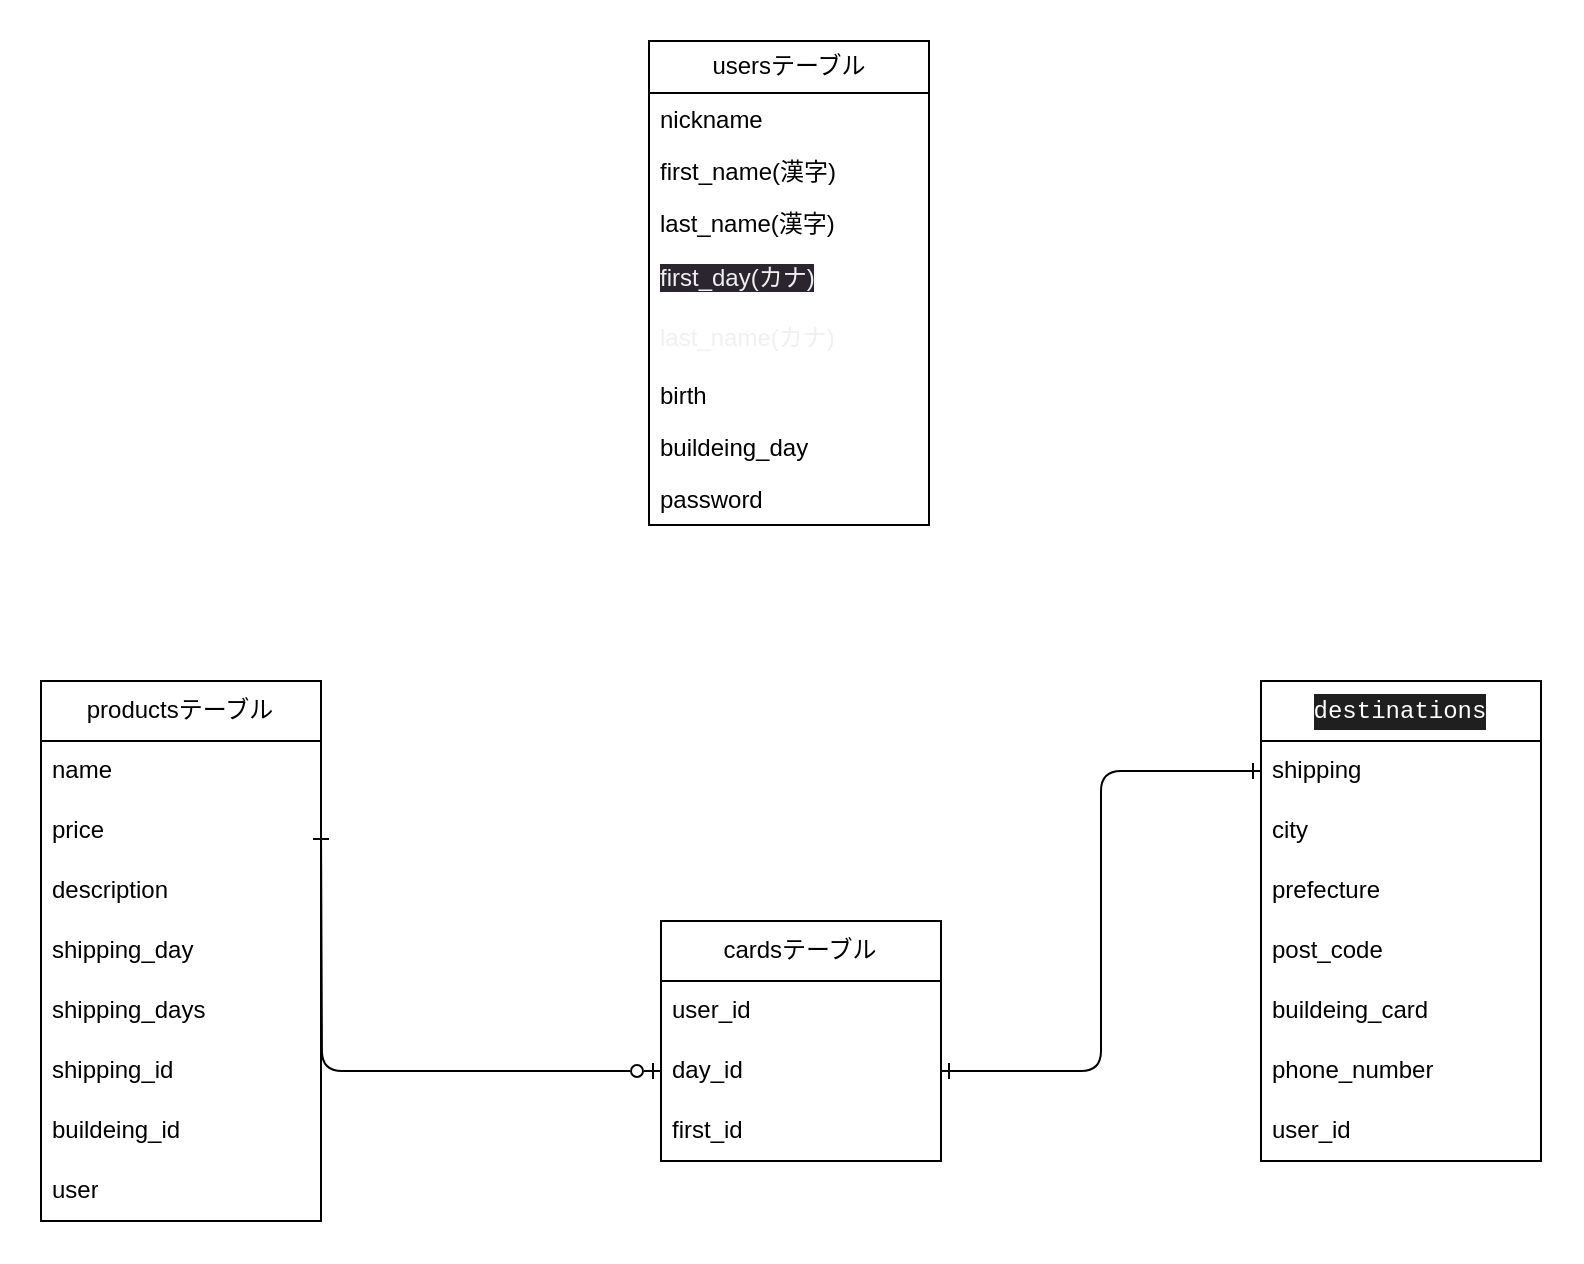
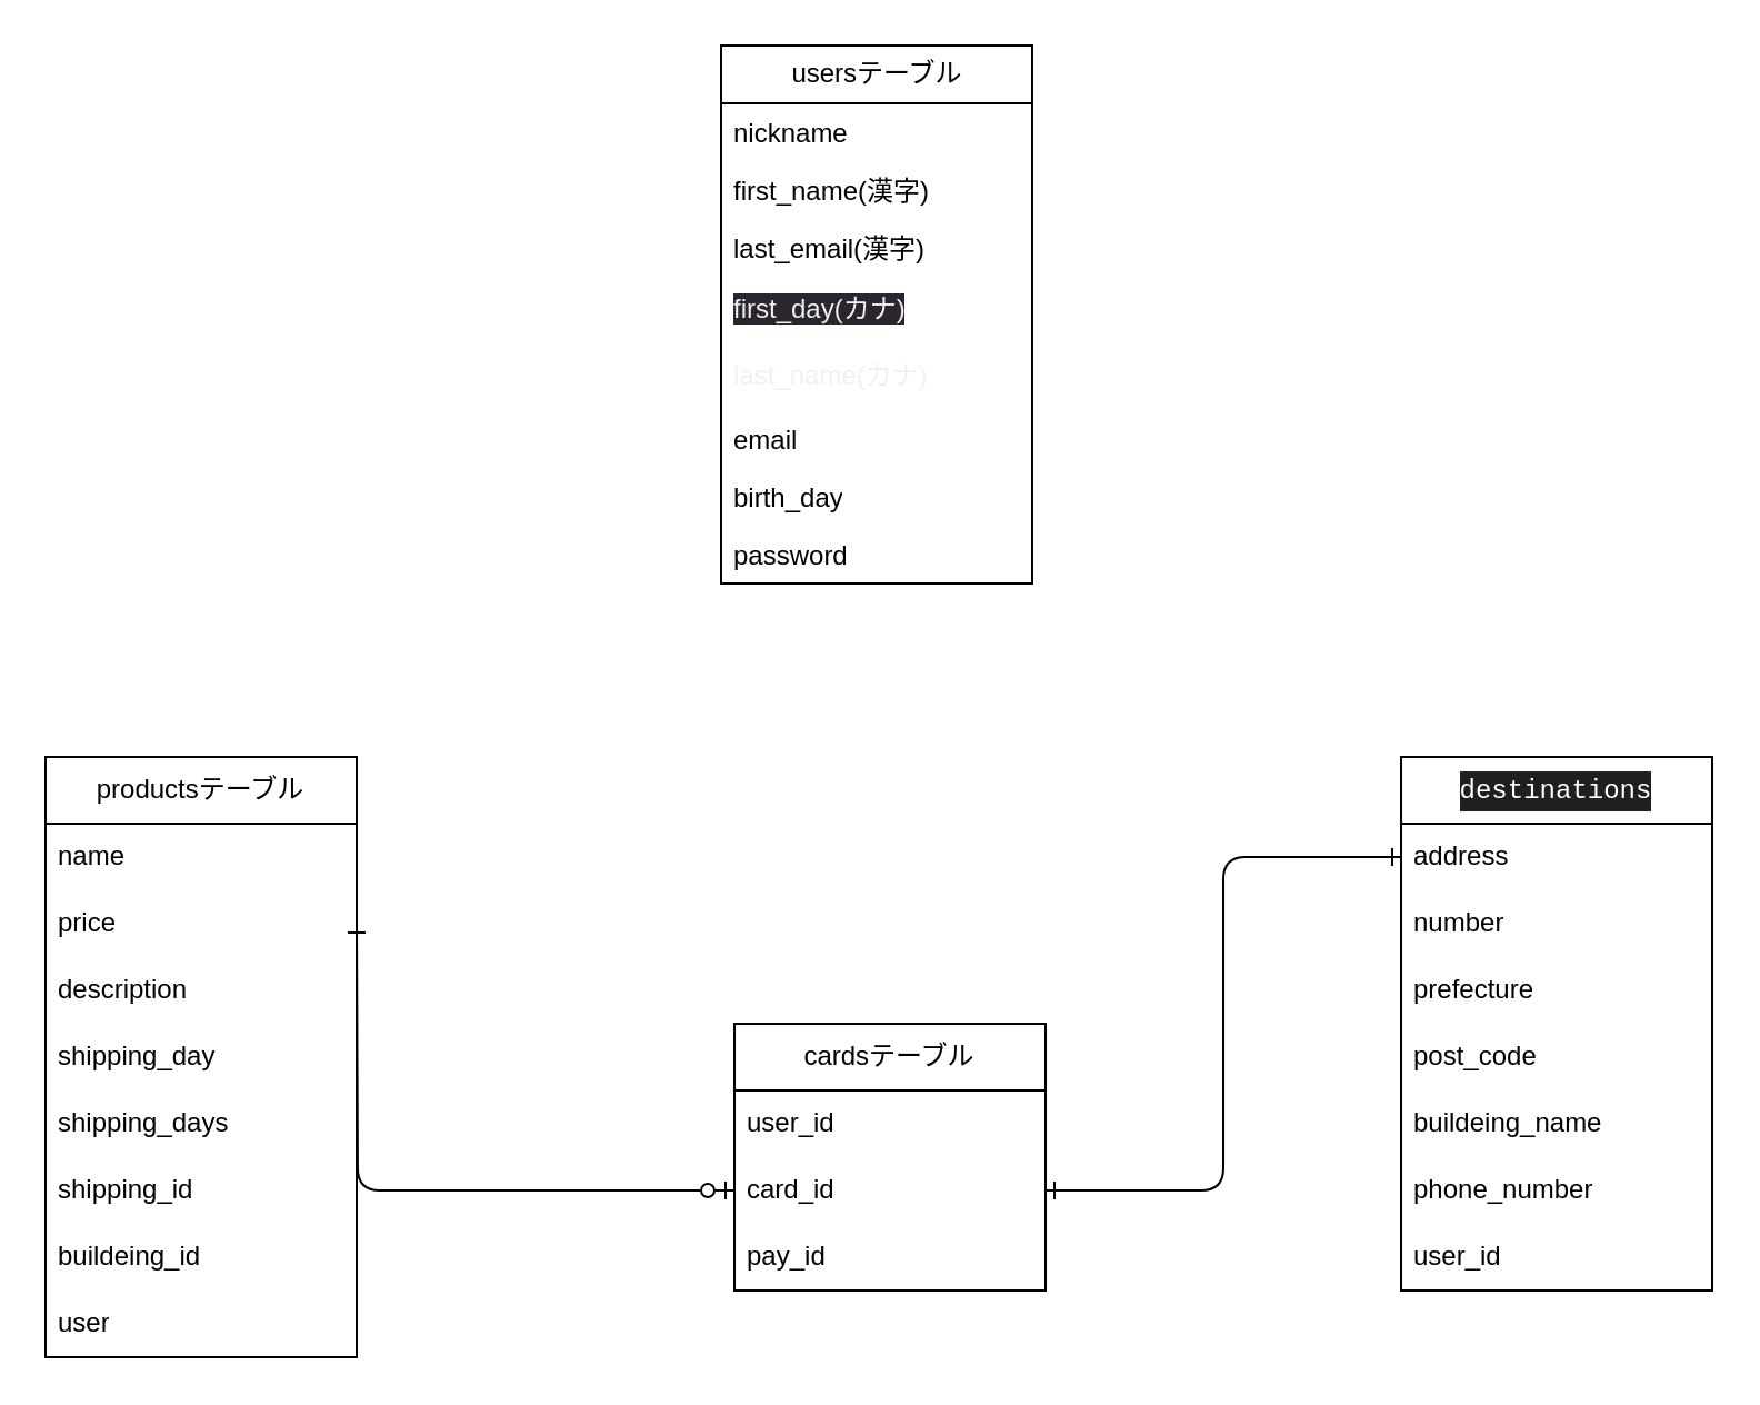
  <mxCell id="0" />
  <mxCell id="1" parent="0" />
  <mxCell id="2" value="usersテーブル" style="swimlane;fontStyle=0;childLayout=stackLayout;horizontal=1;startSize=26;fillColor=none;horizontalStack=0;resizeParent=1;resizeParentMax=0;resizeLast=0;collapsible=1;marginBottom=0;html=1;" parent="1" vertex="1"><mxGeometry x="324" width="140" height="242" as="geometry" y="20" /></mxCell>
  <mxCell id="3" value="nickname" style="text;strokeColor=none;fillColor=none;align=left;verticalAlign=top;spacingLeft=4;spacingRight=4;overflow=hidden;rotatable=0;points=[[0,0.5],[1,0.5]];portConstraint=eastwest;whiteSpace=wrap;html=1;" parent="2" vertex="1"><mxGeometry y="26" width="140" height="26" as="geometry" /></mxCell>
  <mxCell id="4" value="first_name(漢字)" style="text;strokeColor=none;fillColor=none;align=left;verticalAlign=top;spacingLeft=4;spacingRight=4;overflow=hidden;rotatable=0;points=[[0,0.5],[1,0.5]];portConstraint=eastwest;whiteSpace=wrap;html=1;" parent="2" vertex="1"><mxGeometry y="52" width="140" height="26" as="geometry" /></mxCell>
- <mxCell id="5" value="last_name(漢字)" style="text;strokeColor=none;fillColor=none;align=left;verticalAlign=top;spacingLeft=4;spacingRight=4;overflow=hidden;rotatable=0;points=[[0,0.5],[1,0.5]];portConstraint=eastwest;whiteSpace=wrap;html=1;" parent="2" vertex="1"><mxGeometry y="78" width="140" height="26" as="geometry" /></mxCell>
+ <mxCell id="5" value="last_email(漢字)" style="text;strokeColor=none;fillColor=none;align=left;verticalAlign=top;spacingLeft=4;spacingRight=4;overflow=hidden;rotatable=0;points=[[0,0.5],[1,0.5]];portConstraint=eastwest;whiteSpace=wrap;html=1;" parent="2" vertex="1"><mxGeometry y="78" width="140" height="26" as="geometry" /></mxCell>
  <mxCell id="6" value="&lt;span style=&quot;color: rgb(240, 240, 240); font-family: Helvetica; font-size: 12px; font-style: normal; font-variant-ligatures: normal; font-variant-caps: normal; font-weight: 400; letter-spacing: normal; orphans: 2; text-align: left; text-indent: 0px; text-transform: none; widows: 2; word-spacing: 0px; -webkit-text-stroke-width: 0px; background-color: rgb(42, 37, 47); text-decoration-thickness: initial; text-decoration-style: initial; text-decoration-color: initial; float: none; display: inline !important;&quot;&gt;first_day(カナ)&lt;/span&gt;" style="text;strokeColor=none;fillColor=none;align=left;verticalAlign=middle;spacingLeft=4;spacingRight=4;overflow=hidden;points=[[0,0.5],[1,0.5]];portConstraint=eastwest;rotatable=0;whiteSpace=wrap;html=1;fontColor=#ffffff;" vertex="1" parent="2"><mxGeometry y="104" width="140" height="30" as="geometry" /></mxCell>
  <mxCell id="7" value="&lt;span style=&quot;color: rgb(240, 240, 240);&quot;&gt;last_name(カナ)&lt;/span&gt;" style="text;strokeColor=none;fillColor=none;align=left;verticalAlign=middle;spacingLeft=4;spacingRight=4;overflow=hidden;points=[[0,0.5],[1,0.5]];portConstraint=eastwest;rotatable=0;whiteSpace=wrap;html=1;fontColor=#ffffff;" vertex="1" parent="2"><mxGeometry y="134" width="140" height="30" as="geometry" /></mxCell>
- <mxCell id="8" value="birth" style="text;strokeColor=none;fillColor=none;align=left;verticalAlign=top;spacingLeft=4;spacingRight=4;overflow=hidden;rotatable=0;points=[[0,0.5],[1,0.5]];portConstraint=eastwest;whiteSpace=wrap;html=1;" parent="2" vertex="1"><mxGeometry y="164" width="140" height="26" as="geometry" /></mxCell>
- <mxCell id="9" value="buildeing_day" style="text;strokeColor=none;fillColor=none;align=left;verticalAlign=top;spacingLeft=4;spacingRight=4;overflow=hidden;rotatable=0;points=[[0,0.5],[1,0.5]];portConstraint=eastwest;whiteSpace=wrap;html=1;" parent="2" vertex="1"><mxGeometry y="190" width="140" height="26" as="geometry" /></mxCell>
+ <mxCell id="8" value="email" style="text;strokeColor=none;fillColor=none;align=left;verticalAlign=top;spacingLeft=4;spacingRight=4;overflow=hidden;rotatable=0;points=[[0,0.5],[1,0.5]];portConstraint=eastwest;whiteSpace=wrap;html=1;" parent="2" vertex="1"><mxGeometry y="164" width="140" height="26" as="geometry" /></mxCell>
+ <mxCell id="9" value="birth_day" style="text;strokeColor=none;fillColor=none;align=left;verticalAlign=top;spacingLeft=4;spacingRight=4;overflow=hidden;rotatable=0;points=[[0,0.5],[1,0.5]];portConstraint=eastwest;whiteSpace=wrap;html=1;" parent="2" vertex="1"><mxGeometry y="190" width="140" height="26" as="geometry" /></mxCell>
  <mxCell id="10" value="password" style="text;strokeColor=none;fillColor=none;align=left;verticalAlign=top;spacingLeft=4;spacingRight=4;overflow=hidden;rotatable=0;points=[[0,0.5],[1,0.5]];portConstraint=eastwest;whiteSpace=wrap;html=1;" parent="2" vertex="1"><mxGeometry y="216" width="140" height="26" as="geometry" /></mxCell>
  <mxCell id="11" value="&lt;div style=&quot;background-color: rgb(31, 31, 31); font-family: Menlo, Monaco, &amp;quot;Courier New&amp;quot;, monospace; line-height: 18px;&quot;&gt;&lt;font color=&quot;#ffffff&quot;&gt;destinations&lt;/font&gt;&lt;/div&gt;" style="swimlane;fontStyle=0;childLayout=stackLayout;horizontal=1;startSize=30;horizontalStack=0;resizeParent=1;resizeParentMax=0;resizeLast=0;collapsible=1;marginBottom=0;whiteSpace=wrap;html=1;" parent="1" vertex="1"><mxGeometry x="630" y="340" width="140" height="240" as="geometry"><mxRectangle x="100" y="60" width="150" height="30" as="alternateBounds" /></mxGeometry></mxCell>
- <mxCell id="12" value="shipping" style="text;strokeColor=none;fillColor=none;align=left;verticalAlign=middle;spacingLeft=4;spacingRight=4;overflow=hidden;points=[[0,0.5],[1,0.5]];portConstraint=eastwest;rotatable=0;whiteSpace=wrap;html=1;" parent="11" vertex="1"><mxGeometry y="30" width="140" height="30" as="geometry" /></mxCell>
- <mxCell id="13" value="city" style="text;strokeColor=none;fillColor=none;align=left;verticalAlign=middle;spacingLeft=4;spacingRight=4;overflow=hidden;points=[[0,0.5],[1,0.5]];portConstraint=eastwest;rotatable=0;whiteSpace=wrap;html=1;" parent="11" vertex="1"><mxGeometry y="60" width="140" height="30" as="geometry" /></mxCell>
+ <mxCell id="12" value="address" style="text;strokeColor=none;fillColor=none;align=left;verticalAlign=middle;spacingLeft=4;spacingRight=4;overflow=hidden;points=[[0,0.5],[1,0.5]];portConstraint=eastwest;rotatable=0;whiteSpace=wrap;html=1;" parent="11" vertex="1"><mxGeometry y="30" width="140" height="30" as="geometry" /></mxCell>
+ <mxCell id="13" value="number" style="text;strokeColor=none;fillColor=none;align=left;verticalAlign=middle;spacingLeft=4;spacingRight=4;overflow=hidden;points=[[0,0.5],[1,0.5]];portConstraint=eastwest;rotatable=0;whiteSpace=wrap;html=1;" parent="11" vertex="1"><mxGeometry y="60" width="140" height="30" as="geometry" /></mxCell>
  <mxCell id="14" value="prefecture" style="text;strokeColor=none;fillColor=none;align=left;verticalAlign=middle;spacingLeft=4;spacingRight=4;overflow=hidden;points=[[0,0.5],[1,0.5]];portConstraint=eastwest;rotatable=0;whiteSpace=wrap;html=1;" parent="11" vertex="1"><mxGeometry y="90" width="140" height="30" as="geometry" /></mxCell>
  <mxCell id="15" value="post_code" style="text;strokeColor=none;fillColor=none;align=left;verticalAlign=middle;spacingLeft=4;spacingRight=4;overflow=hidden;points=[[0,0.5],[1,0.5]];portConstraint=eastwest;rotatable=0;whiteSpace=wrap;html=1;" parent="11" vertex="1"><mxGeometry y="120" width="140" height="30" as="geometry" /></mxCell>
- <mxCell id="16" value="buildeing_card" style="text;strokeColor=none;fillColor=none;align=left;verticalAlign=middle;spacingLeft=4;spacingRight=4;overflow=hidden;points=[[0,0.5],[1,0.5]];portConstraint=eastwest;rotatable=0;whiteSpace=wrap;html=1;" parent="11" vertex="1"><mxGeometry y="150" width="140" height="30" as="geometry" /></mxCell>
+ <mxCell id="16" value="buildeing_name" style="text;strokeColor=none;fillColor=none;align=left;verticalAlign=middle;spacingLeft=4;spacingRight=4;overflow=hidden;points=[[0,0.5],[1,0.5]];portConstraint=eastwest;rotatable=0;whiteSpace=wrap;html=1;" parent="11" vertex="1"><mxGeometry y="150" width="140" height="30" as="geometry" /></mxCell>
  <mxCell id="17" value="phone_number" style="text;strokeColor=none;fillColor=none;align=left;verticalAlign=middle;spacingLeft=4;spacingRight=4;overflow=hidden;points=[[0,0.5],[1,0.5]];portConstraint=eastwest;rotatable=0;whiteSpace=wrap;html=1;" parent="11" vertex="1"><mxGeometry y="180" width="140" height="30" as="geometry" /></mxCell>
  <mxCell id="18" value="user_id" style="text;strokeColor=none;fillColor=none;align=left;verticalAlign=middle;spacingLeft=4;spacingRight=4;overflow=hidden;points=[[0,0.5],[1,0.5]];portConstraint=eastwest;rotatable=0;whiteSpace=wrap;html=1;" parent="11" vertex="1"><mxGeometry y="210" width="140" height="30" as="geometry" /></mxCell>
  <mxCell id="19" value="productsテーブル" style="swimlane;fontStyle=0;childLayout=stackLayout;horizontal=1;startSize=30;horizontalStack=0;resizeParent=1;resizeParentMax=0;resizeLast=0;collapsible=1;marginBottom=0;whiteSpace=wrap;html=1;" parent="1" vertex="1"><mxGeometry x="20" y="340" width="140" height="270" as="geometry" /></mxCell>
  <mxCell id="20" value="name" style="text;strokeColor=none;fillColor=none;align=left;verticalAlign=middle;spacingLeft=4;spacingRight=4;overflow=hidden;points=[[0,0.5],[1,0.5]];portConstraint=eastwest;rotatable=0;whiteSpace=wrap;html=1;" parent="19" vertex="1"><mxGeometry y="30" width="140" height="30" as="geometry" /></mxCell>
  <mxCell id="21" value="price" style="text;strokeColor=none;fillColor=none;align=left;verticalAlign=middle;spacingLeft=4;spacingRight=4;overflow=hidden;points=[[0,0.5],[1,0.5]];portConstraint=eastwest;rotatable=0;whiteSpace=wrap;html=1;" parent="19" vertex="1"><mxGeometry y="60" width="140" height="30" as="geometry" /></mxCell>
  <mxCell id="22" value="description" style="text;strokeColor=none;fillColor=none;align=left;verticalAlign=middle;spacingLeft=4;spacingRight=4;overflow=hidden;points=[[0,0.5],[1,0.5]];portConstraint=eastwest;rotatable=0;whiteSpace=wrap;html=1;" parent="19" vertex="1"><mxGeometry y="90" width="140" height="30" as="geometry" /></mxCell>
  <mxCell id="23" value="shipping_day" style="text;strokeColor=none;fillColor=none;align=left;verticalAlign=middle;spacingLeft=4;spacingRight=4;overflow=hidden;points=[[0,0.5],[1,0.5]];portConstraint=eastwest;rotatable=0;whiteSpace=wrap;html=1;" parent="19" vertex="1"><mxGeometry y="120" width="140" height="30" as="geometry" /></mxCell>
  <mxCell id="24" value="shipping_days" style="text;strokeColor=none;fillColor=none;align=left;verticalAlign=middle;spacingLeft=4;spacingRight=4;overflow=hidden;points=[[0,0.5],[1,0.5]];portConstraint=eastwest;rotatable=0;whiteSpace=wrap;html=1;" parent="19" vertex="1"><mxGeometry y="150" width="140" height="30" as="geometry" /></mxCell>
  <mxCell id="25" value="shipping_id" style="text;strokeColor=none;fillColor=none;align=left;verticalAlign=middle;spacingLeft=4;spacingRight=4;overflow=hidden;points=[[0,0.5],[1,0.5]];portConstraint=eastwest;rotatable=0;whiteSpace=wrap;html=1;" parent="19" vertex="1"><mxGeometry y="180" width="140" height="30" as="geometry" /></mxCell>
  <mxCell id="26" value="buildeing_id" style="text;strokeColor=none;fillColor=none;align=left;verticalAlign=middle;spacingLeft=4;spacingRight=4;overflow=hidden;points=[[0,0.5],[1,0.5]];portConstraint=eastwest;rotatable=0;whiteSpace=wrap;html=1;" parent="19" vertex="1"><mxGeometry y="210" width="140" height="30" as="geometry" /></mxCell>
  <mxCell id="27" value="user" style="text;strokeColor=none;fillColor=none;align=left;verticalAlign=middle;spacingLeft=4;spacingRight=4;overflow=hidden;points=[[0,0.5],[1,0.5]];portConstraint=eastwest;rotatable=0;whiteSpace=wrap;html=1;" parent="19" vertex="1"><mxGeometry y="240" width="140" height="30" as="geometry" /></mxCell>
  <mxCell id="28" value="cardsテーブル" style="swimlane;fontStyle=0;childLayout=stackLayout;horizontal=1;startSize=30;horizontalStack=0;resizeParent=1;resizeParentMax=0;resizeLast=0;collapsible=1;marginBottom=0;whiteSpace=wrap;html=1;" parent="1" vertex="1"><mxGeometry x="330" y="460" width="140" height="120" as="geometry" /></mxCell>
  <mxCell id="29" value="user_id" style="text;strokeColor=none;fillColor=none;align=left;verticalAlign=middle;spacingLeft=4;spacingRight=4;overflow=hidden;points=[[0,0.5],[1,0.5]];portConstraint=eastwest;rotatable=0;whiteSpace=wrap;html=1;" parent="28" vertex="1"><mxGeometry y="30" width="140" height="30" as="geometry" /></mxCell>
- <mxCell id="30" value="day_id" style="text;strokeColor=none;fillColor=none;align=left;verticalAlign=middle;spacingLeft=4;spacingRight=4;overflow=hidden;points=[[0,0.5],[1,0.5]];portConstraint=eastwest;rotatable=0;whiteSpace=wrap;html=1;" parent="28" vertex="1"><mxGeometry y="60" width="140" height="30" as="geometry" /></mxCell>
- <mxCell id="31" value="first_id" style="text;strokeColor=none;fillColor=none;align=left;verticalAlign=middle;spacingLeft=4;spacingRight=4;overflow=hidden;points=[[0,0.5],[1,0.5]];portConstraint=eastwest;rotatable=0;whiteSpace=wrap;html=1;" parent="28" vertex="1"><mxGeometry y="90" width="140" height="30" as="geometry" /></mxCell>
+ <mxCell id="30" value="card_id" style="text;strokeColor=none;fillColor=none;align=left;verticalAlign=middle;spacingLeft=4;spacingRight=4;overflow=hidden;points=[[0,0.5],[1,0.5]];portConstraint=eastwest;rotatable=0;whiteSpace=wrap;html=1;" parent="28" vertex="1"><mxGeometry y="60" width="140" height="30" as="geometry" /></mxCell>
+ <mxCell id="31" value="pay_id" style="text;strokeColor=none;fillColor=none;align=left;verticalAlign=middle;spacingLeft=4;spacingRight=4;overflow=hidden;points=[[0,0.5],[1,0.5]];portConstraint=eastwest;rotatable=0;whiteSpace=wrap;html=1;" parent="28" vertex="1"><mxGeometry y="90" width="140" height="30" as="geometry" /></mxCell>
  <mxCell id="32" style="edgeStyle=orthogonalEdgeStyle;html=1;exitX=0;exitY=0.5;exitDx=0;exitDy=0;startArrow=ERzeroToOne;startFill=0;endArrow=ERone;endFill=0;" parent="1" source="30" edge="1"><mxGeometry relative="1" as="geometry"><mxPoint x="160" y="415" as="targetPoint" /></mxGeometry></mxCell>
  <mxCell id="33" style="html=1;exitX=0;exitY=0.5;exitDx=0;exitDy=0;entryX=1;entryY=0.5;entryDx=0;entryDy=0;startArrow=ERone;startFill=0;endArrow=ERone;endFill=0;edgeStyle=elbowEdgeStyle;" parent="1" target="30" edge="1"><mxGeometry relative="1" as="geometry"><mxPoint x="630" y="385" as="sourcePoint" /></mxGeometry></mxCell>
